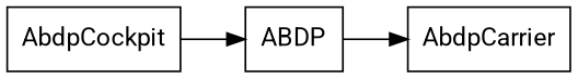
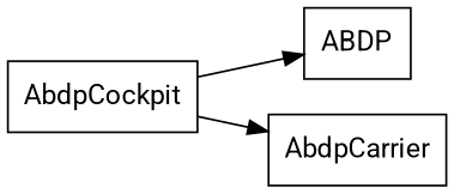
  digraph {
    fontname=Roboto
    rankdir=LR
    node [fontname=Roboto shape=r]
    edge [fontname=Roboto]
    ABDP
    AbdpCarrier
    AbdpCockpit
-   ABDP -> AbdpCarrier
+   AbdpCockpit -> AbdpCarrier
    AbdpCockpit -> ABDP
  }
